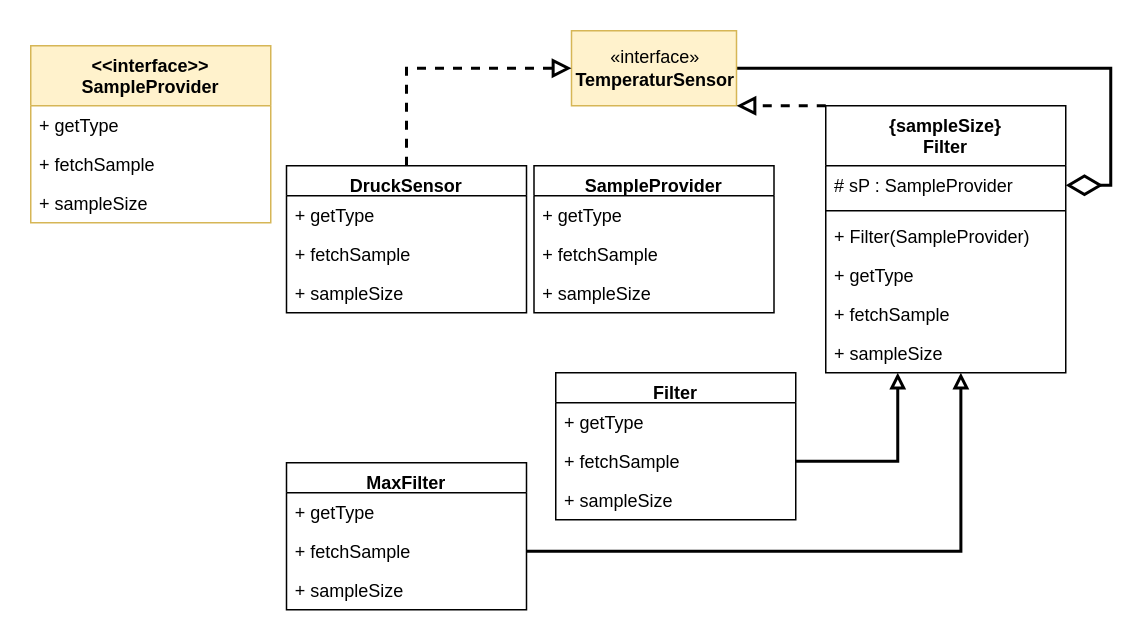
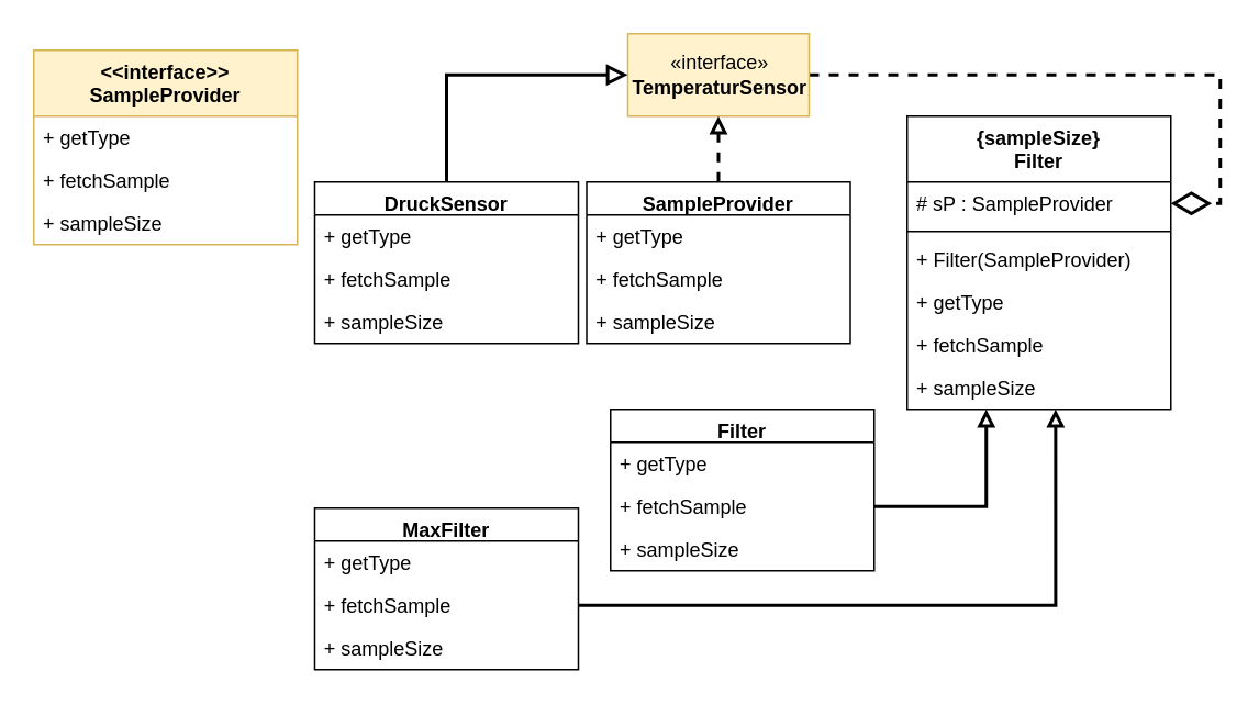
  <mxCell id="0" />
  <mxCell id="1" parent="0" />
- <mxCell id="2" style="edgeStyle=orthogonalEdgeStyle;rounded=0;orthogonalLoop=1;jettySize=auto;html=1;entryX=1;entryY=0.5;entryDx=0;entryDy=0;strokeWidth=2;endArrow=diamondThin;endFill=0;exitX=1;exitY=0.5;exitDx=0;exitDy=0;endSize=19;" parent="1" source="3" target="7" edge="1"><mxGeometry relative="1" as="geometry" /></mxCell>
+ <mxCell id="2" style="edgeStyle=orthogonalEdgeStyle;rounded=0;orthogonalLoop=1;jettySize=auto;html=1;entryX=1;entryY=0.5;entryDx=0;entryDy=0;strokeWidth=2;endArrow=diamondThin;endFill=0;exitX=1;exitY=0.5;exitDx=0;exitDy=0;endSize=19;dashed=1;" parent="1" source="3" target="7" edge="1"><mxGeometry relative="1" as="geometry" /></mxCell>
  <mxCell id="3" value="«interface»&lt;br&gt;&lt;b&gt;TemperaturSensor&lt;/b&gt;" style="html=1;fillColor=#fff2cc;strokeColor=#d6b656;" parent="1" vertex="1"><mxGeometry x="380.5" y="20" width="110" height="50" as="geometry" /></mxCell>
- <mxCell id="5" style="rounded=0;orthogonalLoop=1;jettySize=auto;html=1;exitX=0;exitY=0;exitDx=0;exitDy=0;entryX=1;entryY=1;entryDx=0;entryDy=0;strokeWidth=2;endArrow=block;endFill=0;endSize=8;dashed=1;" parent="1" source="6" target="3" edge="1"><mxGeometry relative="1" as="geometry" /></mxCell>
+ <mxCell id="4" style="edgeStyle=orthogonalEdgeStyle;rounded=0;orthogonalLoop=1;jettySize=auto;html=1;strokeWidth=2;endArrow=block;endFill=0;dashed=1;" parent="1" source="22" target="3" edge="1"><mxGeometry relative="1" as="geometry"><mxPoint x="435.5" y="160" as="sourcePoint" /></mxGeometry></mxCell>
  <mxCell id="6" value="{sampleSize}&#10;Filter&#10;" style="swimlane;fontStyle=1;align=center;verticalAlign=top;childLayout=stackLayout;horizontal=1;startSize=40;horizontalStack=0;resizeParent=1;resizeParentMax=0;resizeLast=0;collapsible=1;marginBottom=0;" parent="1" vertex="1"><mxGeometry x="550" y="70" width="160" height="178" as="geometry" /></mxCell>
  <mxCell id="7" value="# sP : SampleProvider" style="text;strokeColor=none;fillColor=none;align=left;verticalAlign=top;spacingLeft=4;spacingRight=4;overflow=hidden;rotatable=0;points=[[0,0.5],[1,0.5]];portConstraint=eastwest;" parent="6" vertex="1"><mxGeometry y="40" width="160" height="26" as="geometry" /></mxCell>
  <mxCell id="8" value="" style="line;strokeWidth=1;fillColor=none;align=left;verticalAlign=middle;spacingTop=-1;spacingLeft=3;spacingRight=3;rotatable=0;labelPosition=right;points=[];portConstraint=eastwest;strokeColor=inherit;" parent="6" vertex="1"><mxGeometry y="66" width="160" height="8" as="geometry" /></mxCell>
  <mxCell id="9" value="+ Filter(SampleProvider)" style="text;strokeColor=none;fillColor=none;align=left;verticalAlign=top;spacingLeft=4;spacingRight=4;overflow=hidden;rotatable=0;points=[[0,0.5],[1,0.5]];portConstraint=eastwest;" parent="6" vertex="1"><mxGeometry y="74" width="160" height="26" as="geometry" /></mxCell>
  <mxCell id="10" value="+ getType" style="text;strokeColor=none;fillColor=none;align=left;verticalAlign=top;spacingLeft=4;spacingRight=4;overflow=hidden;rotatable=0;points=[[0,0.5],[1,0.5]];portConstraint=eastwest;" vertex="1" parent="6"><mxGeometry y="100" width="160" height="26" as="geometry" /></mxCell>
  <mxCell id="11" value="+ fetchSample" style="text;strokeColor=none;fillColor=none;align=left;verticalAlign=top;spacingLeft=4;spacingRight=4;overflow=hidden;rotatable=0;points=[[0,0.5],[1,0.5]];portConstraint=eastwest;" vertex="1" parent="6"><mxGeometry y="126" width="160" height="26" as="geometry" /></mxCell>
  <mxCell id="12" value="+ sampleSize" style="text;strokeColor=none;fillColor=none;align=left;verticalAlign=top;spacingLeft=4;spacingRight=4;overflow=hidden;rotatable=0;points=[[0,0.5],[1,0.5]];portConstraint=eastwest;" vertex="1" parent="6"><mxGeometry y="152" width="160" height="26" as="geometry" /></mxCell>
  <mxCell id="13" value="&lt;&lt;interface&gt;&gt;&#10;SampleProvider" style="swimlane;fontStyle=1;align=center;verticalAlign=top;childLayout=stackLayout;horizontal=1;startSize=40;horizontalStack=0;resizeParent=1;resizeParentMax=0;resizeLast=0;collapsible=1;marginBottom=0;fillColor=#fff2cc;strokeColor=#d6b656;" parent="1" vertex="1"><mxGeometry x="20" y="30" width="160" height="118" as="geometry" /></mxCell>
  <mxCell id="14" value="+ getType" style="text;strokeColor=none;fillColor=none;align=left;verticalAlign=top;spacingLeft=4;spacingRight=4;overflow=hidden;rotatable=0;points=[[0,0.5],[1,0.5]];portConstraint=eastwest;" parent="13" vertex="1"><mxGeometry y="40" width="160" height="26" as="geometry" /></mxCell>
  <mxCell id="15" value="+ fetchSample" style="text;strokeColor=none;fillColor=none;align=left;verticalAlign=top;spacingLeft=4;spacingRight=4;overflow=hidden;rotatable=0;points=[[0,0.5],[1,0.5]];portConstraint=eastwest;" parent="13" vertex="1"><mxGeometry y="66" width="160" height="26" as="geometry" /></mxCell>
  <mxCell id="16" value="+ sampleSize" style="text;strokeColor=none;fillColor=none;align=left;verticalAlign=top;spacingLeft=4;spacingRight=4;overflow=hidden;rotatable=0;points=[[0,0.5],[1,0.5]];portConstraint=eastwest;" parent="13" vertex="1"><mxGeometry y="92" width="160" height="26" as="geometry" /></mxCell>
- <mxCell id="17" style="edgeStyle=orthogonalEdgeStyle;rounded=0;orthogonalLoop=1;jettySize=auto;html=1;entryX=0;entryY=0.5;entryDx=0;entryDy=0;strokeWidth=2;endArrow=block;endFill=0;endSize=8;exitX=0.5;exitY=0;exitDx=0;exitDy=0;dashed=1;" parent="1" source="18" target="3" edge="1"><mxGeometry relative="1" as="geometry" /></mxCell>
+ <mxCell id="17" style="edgeStyle=orthogonalEdgeStyle;rounded=0;orthogonalLoop=1;jettySize=auto;html=1;entryX=0;entryY=0.5;entryDx=0;entryDy=0;strokeWidth=2;endArrow=block;endFill=0;endSize=8;exitX=0.5;exitY=0;exitDx=0;exitDy=0;dashed=0;" parent="1" source="18" target="3" edge="1"><mxGeometry relative="1" as="geometry" /></mxCell>
  <mxCell id="18" value="DruckSensor" style="swimlane;fontStyle=1;align=center;verticalAlign=top;childLayout=stackLayout;horizontal=1;startSize=20;horizontalStack=0;resizeParent=1;resizeParentMax=0;resizeLast=0;collapsible=1;marginBottom=0;" parent="1" vertex="1"><mxGeometry x="190.5" y="110" width="160" height="98" as="geometry" /></mxCell>
  <mxCell id="19" value="+ getType" style="text;strokeColor=none;fillColor=none;align=left;verticalAlign=top;spacingLeft=4;spacingRight=4;overflow=hidden;rotatable=0;points=[[0,0.5],[1,0.5]];portConstraint=eastwest;" parent="18" vertex="1"><mxGeometry y="20" width="160" height="26" as="geometry" /></mxCell>
  <mxCell id="20" value="+ fetchSample" style="text;strokeColor=none;fillColor=none;align=left;verticalAlign=top;spacingLeft=4;spacingRight=4;overflow=hidden;rotatable=0;points=[[0,0.5],[1,0.5]];portConstraint=eastwest;" parent="18" vertex="1"><mxGeometry y="46" width="160" height="26" as="geometry" /></mxCell>
  <mxCell id="21" value="+ sampleSize" style="text;strokeColor=none;fillColor=none;align=left;verticalAlign=top;spacingLeft=4;spacingRight=4;overflow=hidden;rotatable=0;points=[[0,0.5],[1,0.5]];portConstraint=eastwest;" parent="18" vertex="1"><mxGeometry y="72" width="160" height="26" as="geometry" /></mxCell>
  <mxCell id="22" value="SampleProvider" style="swimlane;fontStyle=1;align=center;verticalAlign=top;childLayout=stackLayout;horizontal=1;startSize=20;horizontalStack=0;resizeParent=1;resizeParentMax=0;resizeLast=0;collapsible=1;marginBottom=0;" parent="1" vertex="1"><mxGeometry x="355.5" y="110" width="160" height="98" as="geometry" /></mxCell>
  <mxCell id="23" value="+ getType" style="text;strokeColor=none;fillColor=none;align=left;verticalAlign=top;spacingLeft=4;spacingRight=4;overflow=hidden;rotatable=0;points=[[0,0.5],[1,0.5]];portConstraint=eastwest;" parent="22" vertex="1"><mxGeometry y="20" width="160" height="26" as="geometry" /></mxCell>
  <mxCell id="24" value="+ fetchSample" style="text;strokeColor=none;fillColor=none;align=left;verticalAlign=top;spacingLeft=4;spacingRight=4;overflow=hidden;rotatable=0;points=[[0,0.5],[1,0.5]];portConstraint=eastwest;" parent="22" vertex="1"><mxGeometry y="46" width="160" height="26" as="geometry" /></mxCell>
  <mxCell id="25" value="+ sampleSize" style="text;strokeColor=none;fillColor=none;align=left;verticalAlign=top;spacingLeft=4;spacingRight=4;overflow=hidden;rotatable=0;points=[[0,0.5],[1,0.5]];portConstraint=eastwest;" parent="22" vertex="1"><mxGeometry y="72" width="160" height="26" as="geometry" /></mxCell>
  <mxCell id="26" value="Filter" style="swimlane;fontStyle=1;align=center;verticalAlign=top;childLayout=stackLayout;horizontal=1;startSize=20;horizontalStack=0;resizeParent=1;resizeParentMax=0;resizeLast=0;collapsible=1;marginBottom=0;" parent="1" vertex="1"><mxGeometry x="370" y="248" width="160" height="98" as="geometry" /></mxCell>
  <mxCell id="27" value="+ getType" style="text;strokeColor=none;fillColor=none;align=left;verticalAlign=top;spacingLeft=4;spacingRight=4;overflow=hidden;rotatable=0;points=[[0,0.5],[1,0.5]];portConstraint=eastwest;" parent="26" vertex="1"><mxGeometry y="20" width="160" height="26" as="geometry" /></mxCell>
  <mxCell id="28" value="+ fetchSample" style="text;strokeColor=none;fillColor=none;align=left;verticalAlign=top;spacingLeft=4;spacingRight=4;overflow=hidden;rotatable=0;points=[[0,0.5],[1,0.5]];portConstraint=eastwest;" parent="26" vertex="1"><mxGeometry y="46" width="160" height="26" as="geometry" /></mxCell>
  <mxCell id="29" value="+ sampleSize" style="text;strokeColor=none;fillColor=none;align=left;verticalAlign=top;spacingLeft=4;spacingRight=4;overflow=hidden;rotatable=0;points=[[0,0.5],[1,0.5]];portConstraint=eastwest;" parent="26" vertex="1"><mxGeometry y="72" width="160" height="26" as="geometry" /></mxCell>
  <mxCell id="30" value="MaxFilter" style="swimlane;fontStyle=1;align=center;verticalAlign=top;childLayout=stackLayout;horizontal=1;startSize=20;horizontalStack=0;resizeParent=1;resizeParentMax=0;resizeLast=0;collapsible=1;marginBottom=0;" parent="1" vertex="1"><mxGeometry x="190.5" y="308" width="160" height="98" as="geometry" /></mxCell>
  <mxCell id="31" value="+ getType" style="text;strokeColor=none;fillColor=none;align=left;verticalAlign=top;spacingLeft=4;spacingRight=4;overflow=hidden;rotatable=0;points=[[0,0.5],[1,0.5]];portConstraint=eastwest;" parent="30" vertex="1"><mxGeometry y="20" width="160" height="26" as="geometry" /></mxCell>
  <mxCell id="32" value="+ fetchSample" style="text;strokeColor=none;fillColor=none;align=left;verticalAlign=top;spacingLeft=4;spacingRight=4;overflow=hidden;rotatable=0;points=[[0,0.5],[1,0.5]];portConstraint=eastwest;" parent="30" vertex="1"><mxGeometry y="46" width="160" height="26" as="geometry" /></mxCell>
  <mxCell id="33" value="+ sampleSize" style="text;strokeColor=none;fillColor=none;align=left;verticalAlign=top;spacingLeft=4;spacingRight=4;overflow=hidden;rotatable=0;points=[[0,0.5],[1,0.5]];portConstraint=eastwest;" parent="30" vertex="1"><mxGeometry y="72" width="160" height="26" as="geometry" /></mxCell>
  <mxCell id="34" style="edgeStyle=orthogonalEdgeStyle;rounded=0;orthogonalLoop=1;jettySize=auto;html=1;entryX=0.563;entryY=1;entryDx=0;entryDy=0;entryPerimeter=0;strokeWidth=2;startArrow=none;startFill=0;endArrow=block;endFill=0;" edge="1" parent="1" source="32" target="12"><mxGeometry relative="1" as="geometry" /></mxCell>
  <mxCell id="35" style="edgeStyle=orthogonalEdgeStyle;rounded=0;orthogonalLoop=1;jettySize=auto;html=1;entryX=0.3;entryY=1;entryDx=0;entryDy=0;entryPerimeter=0;strokeWidth=2;startArrow=none;startFill=0;endArrow=block;endFill=0;" edge="1" parent="1" source="28" target="12"><mxGeometry relative="1" as="geometry" /></mxCell>
